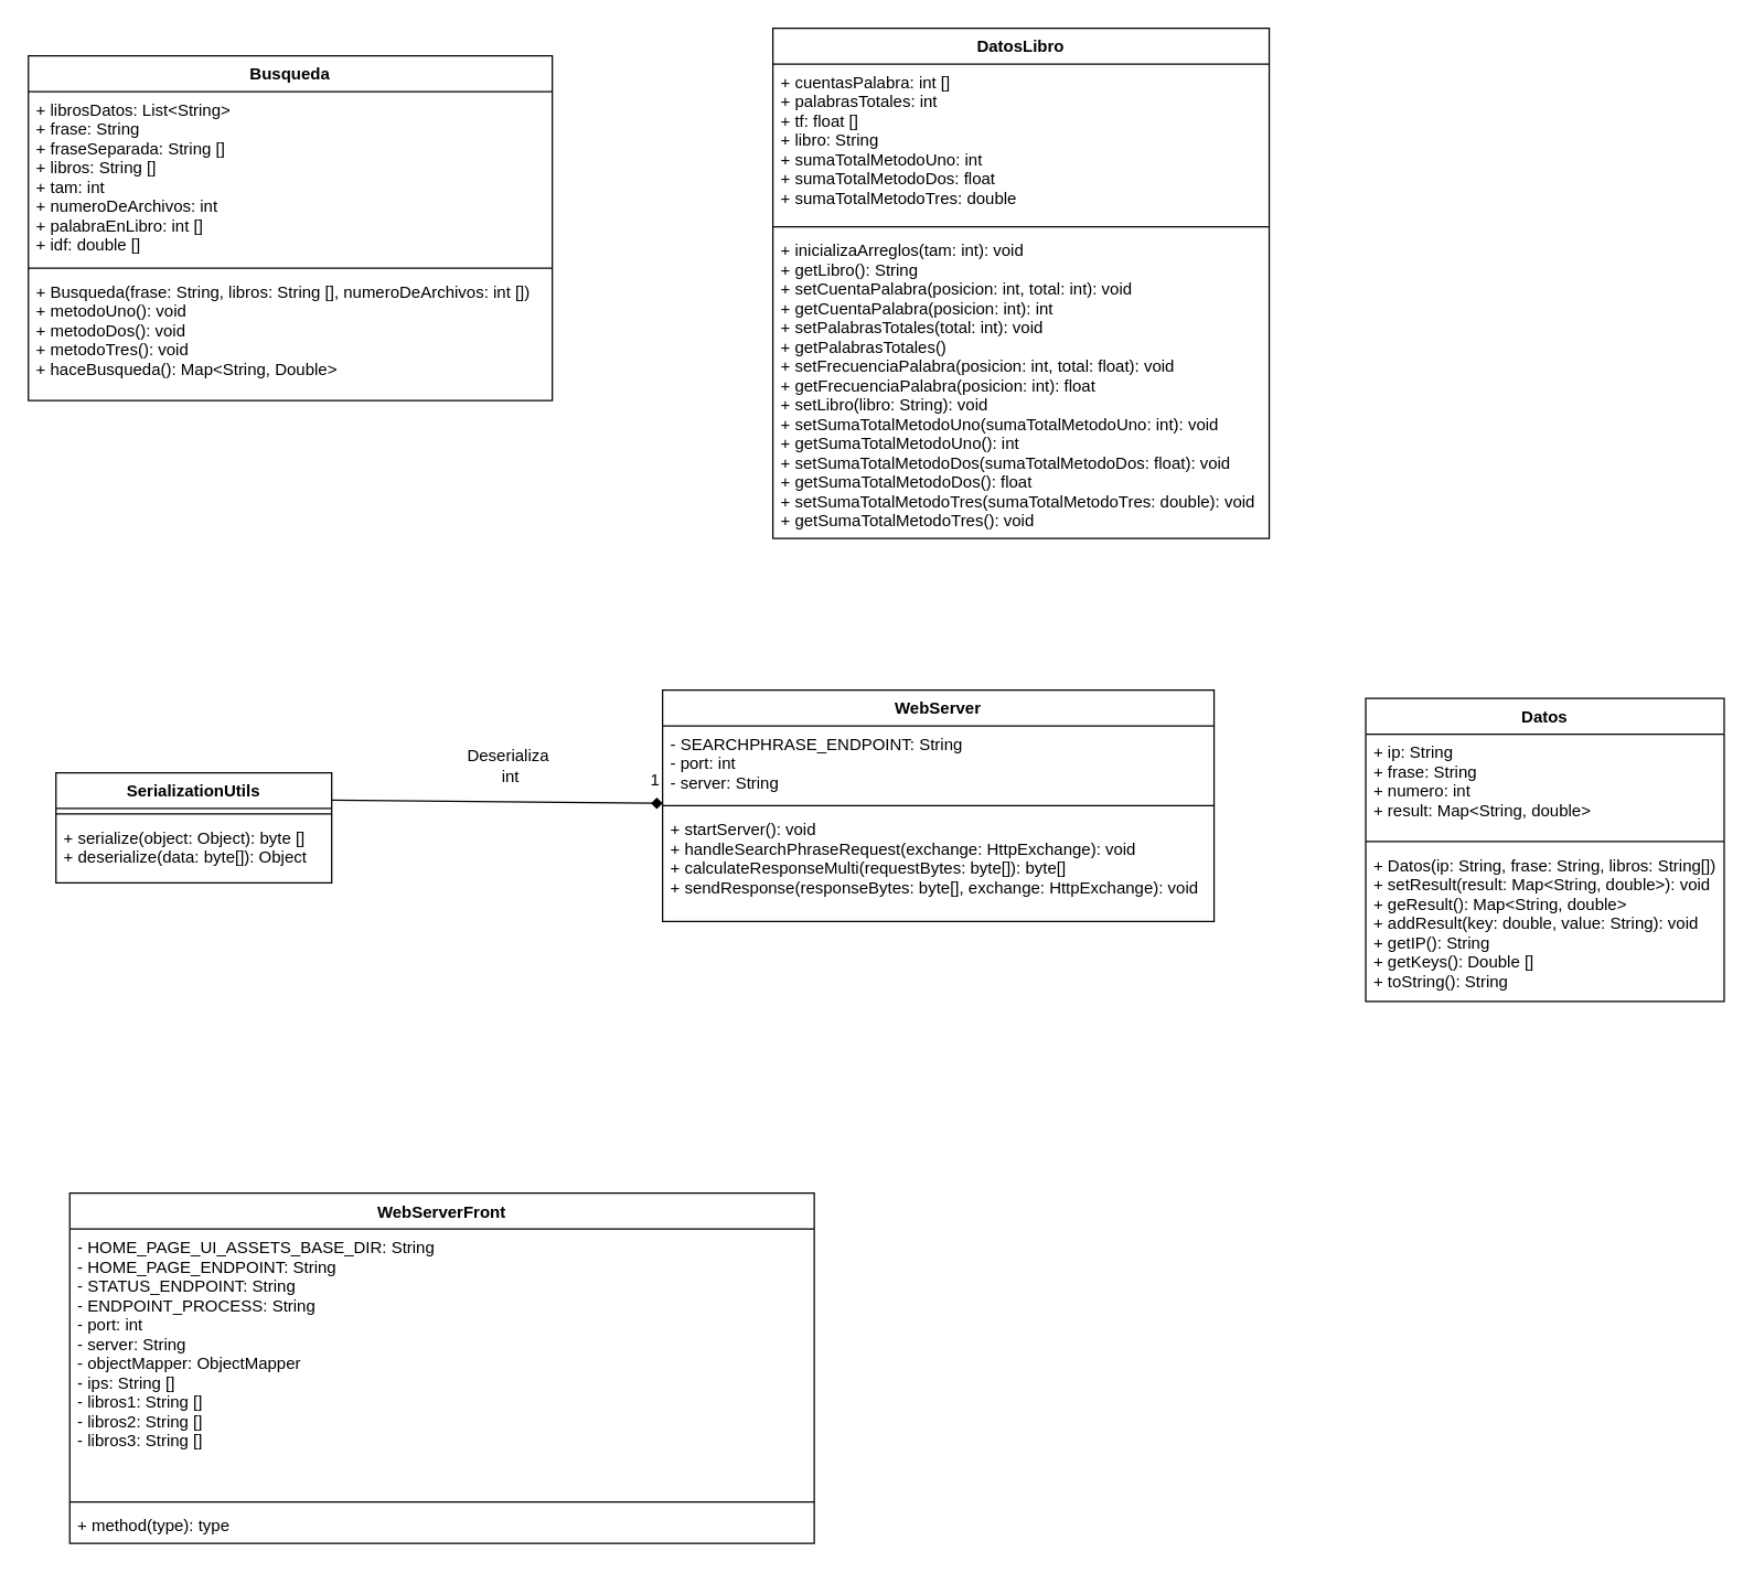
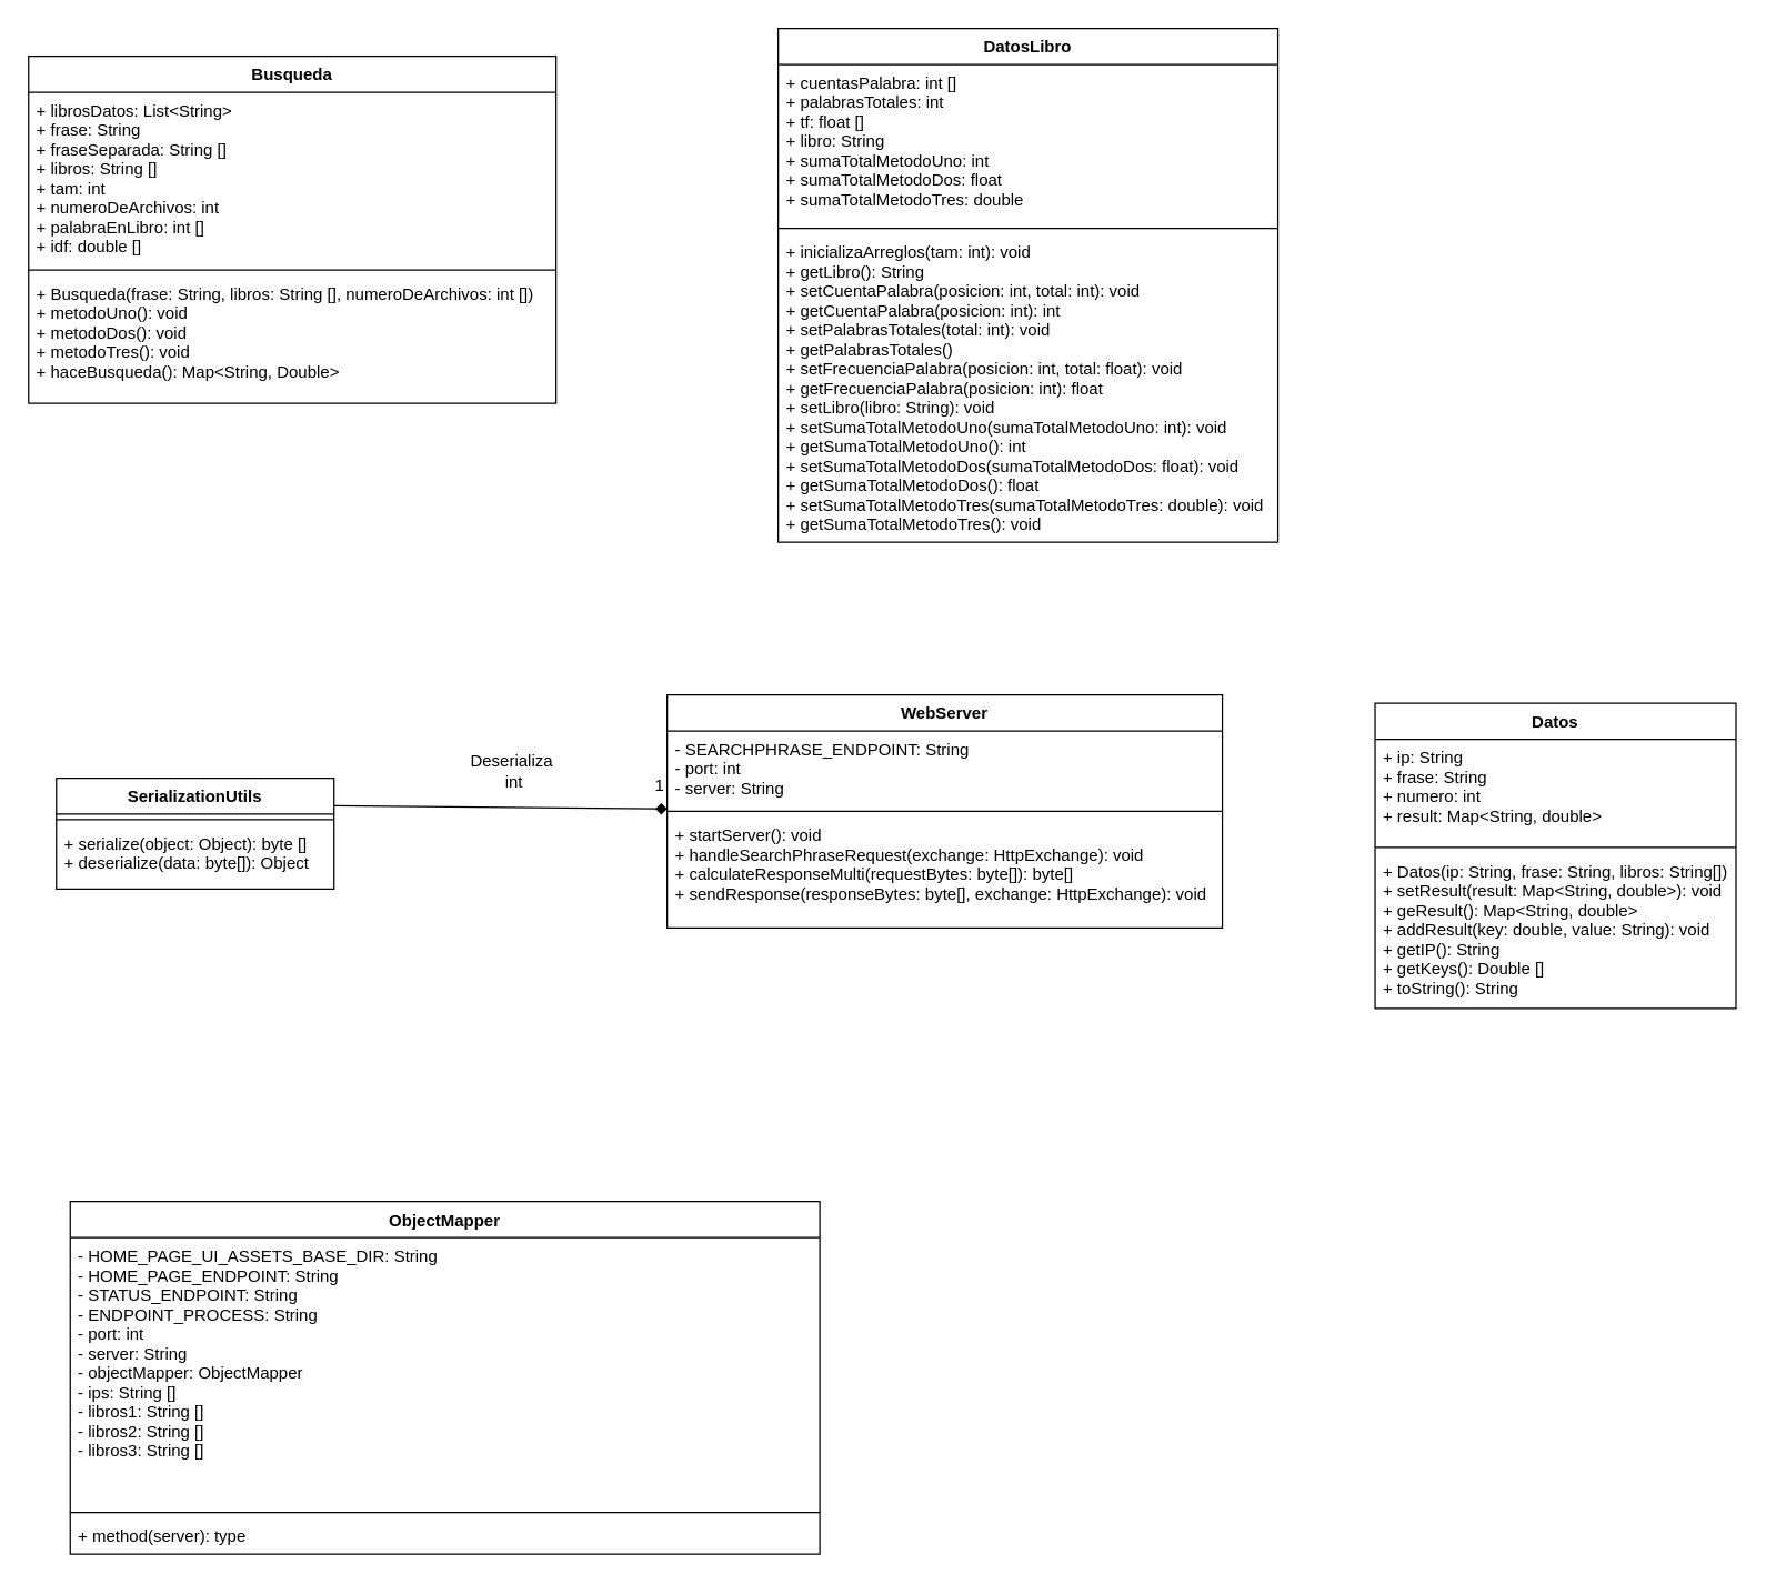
  <mxCell id="0" />
  <mxCell id="1" parent="0" />
  <mxCell id="2" value="Busqueda" style="swimlane;fontStyle=1;align=center;verticalAlign=top;childLayout=stackLayout;horizontal=1;startSize=26;horizontalStack=0;resizeParent=1;resizeParentMax=0;resizeLast=0;collapsible=1;marginBottom=0;" parent="1" vertex="1"><mxGeometry x="20" y="40" width="380" height="250" as="geometry" /></mxCell>
  <mxCell id="3" value="+ librosDatos: List&lt;String&gt;&#10;+ frase: String&#10;+ fraseSeparada: String []&#10;+ libros: String []&#10;+ tam: int&#10;+ numeroDeArchivos: int&#10;+ palabraEnLibro: int []&#10;+ idf: double []" style="text;strokeColor=none;fillColor=none;align=left;verticalAlign=top;spacingLeft=4;spacingRight=4;overflow=hidden;rotatable=0;points=[[0,0.5],[1,0.5]];portConstraint=eastwest;" parent="2" vertex="1"><mxGeometry y="26" width="380" height="124" as="geometry" /></mxCell>
  <mxCell id="4" value="" style="line;strokeWidth=1;fillColor=none;align=left;verticalAlign=middle;spacingTop=-1;spacingLeft=3;spacingRight=3;rotatable=0;labelPosition=right;points=[];portConstraint=eastwest;" parent="2" vertex="1"><mxGeometry y="150" width="380" height="8" as="geometry" /></mxCell>
  <mxCell id="5" value="+ Busqueda(frase: String, libros: String [], numeroDeArchivos: int [])&#10;+ metodoUno(): void&#10;+ metodoDos(): void&#10;+ metodoTres(): void&#10;+ haceBusqueda(): Map&lt;String, Double&gt;" style="text;strokeColor=none;fillColor=none;align=left;verticalAlign=top;spacingLeft=4;spacingRight=4;overflow=hidden;rotatable=0;points=[[0,0.5],[1,0.5]];portConstraint=eastwest;" parent="2" vertex="1"><mxGeometry y="158" width="380" height="92" as="geometry" /></mxCell>
  <mxCell id="6" value="DatosLibro" style="swimlane;fontStyle=1;align=center;verticalAlign=top;childLayout=stackLayout;horizontal=1;startSize=26;horizontalStack=0;resizeParent=1;resizeParentMax=0;resizeLast=0;collapsible=1;marginBottom=0;" parent="1" vertex="1"><mxGeometry x="560" y="20" width="360" height="370" as="geometry" /></mxCell>
  <mxCell id="7" value="+ cuentasPalabra: int []&#10;+ palabrasTotales: int&#10;+ tf: float []&#10;+ libro: String&#10;+ sumaTotalMetodoUno: int&#10;+ sumaTotalMetodoDos: float&#10;+ sumaTotalMetodoTres: double" style="text;strokeColor=none;fillColor=none;align=left;verticalAlign=top;spacingLeft=4;spacingRight=4;overflow=hidden;rotatable=0;points=[[0,0.5],[1,0.5]];portConstraint=eastwest;" parent="6" vertex="1"><mxGeometry y="26" width="360" height="114" as="geometry" /></mxCell>
  <mxCell id="8" value="" style="line;strokeWidth=1;fillColor=none;align=left;verticalAlign=middle;spacingTop=-1;spacingLeft=3;spacingRight=3;rotatable=0;labelPosition=right;points=[];portConstraint=eastwest;" parent="6" vertex="1"><mxGeometry y="140" width="360" height="8" as="geometry" /></mxCell>
  <mxCell id="9" value="+ inicializaArreglos(tam: int): void&#10;+ getLibro(): String&#10;+ setCuentaPalabra(posicion: int, total: int): void&#10;+ getCuentaPalabra(posicion: int): int&#10;+ setPalabrasTotales(total: int): void&#10;+ getPalabrasTotales()&#10;+ setFrecuenciaPalabra(posicion: int, total: float): void&#10;+ getFrecuenciaPalabra(posicion: int): float&#10;+ setLibro(libro: String): void&#10;+ setSumaTotalMetodoUno(sumaTotalMetodoUno: int): void&#10;+ getSumaTotalMetodoUno(): int&#10;+ setSumaTotalMetodoDos(sumaTotalMetodoDos: float): void&#10;+ getSumaTotalMetodoDos(): float&#10;+ setSumaTotalMetodoTres(sumaTotalMetodoTres: double): void&#10;+ getSumaTotalMetodoTres(): void" style="text;strokeColor=none;fillColor=none;align=left;verticalAlign=top;spacingLeft=4;spacingRight=4;overflow=hidden;rotatable=0;points=[[0,0.5],[1,0.5]];portConstraint=eastwest;" parent="6" vertex="1"><mxGeometry y="148" width="360" height="222" as="geometry" /></mxCell>
  <mxCell id="10" value="SerializationUtils" style="swimlane;fontStyle=1;align=center;verticalAlign=top;childLayout=stackLayout;horizontal=1;startSize=26;horizontalStack=0;resizeParent=1;resizeParentMax=0;resizeLast=0;collapsible=1;marginBottom=0;" parent="1" vertex="1"><mxGeometry x="40" y="560" width="200" height="80" as="geometry" /></mxCell>
  <mxCell id="11" value="" style="line;strokeWidth=1;fillColor=none;align=left;verticalAlign=middle;spacingTop=-1;spacingLeft=3;spacingRight=3;rotatable=0;labelPosition=right;points=[];portConstraint=eastwest;" parent="10" vertex="1"><mxGeometry y="26" width="200" height="8" as="geometry" /></mxCell>
  <mxCell id="12" value="+ serialize(object: Object): byte []&#10;+ deserialize(data: byte[]): Object" style="text;strokeColor=none;fillColor=none;align=left;verticalAlign=top;spacingLeft=4;spacingRight=4;overflow=hidden;rotatable=0;points=[[0,0.5],[1,0.5]];portConstraint=eastwest;" parent="10" vertex="1"><mxGeometry y="34" width="200" height="46" as="geometry" /></mxCell>
  <mxCell id="13" value="WebServer" style="swimlane;fontStyle=1;align=center;verticalAlign=top;childLayout=stackLayout;horizontal=1;startSize=26;horizontalStack=0;resizeParent=1;resizeParentMax=0;resizeLast=0;collapsible=1;marginBottom=0;" parent="1" vertex="1"><mxGeometry x="480" y="500" width="400" height="168" as="geometry" /></mxCell>
  <mxCell id="14" value="- SEARCHPHRASE_ENDPOINT: String&#10;- port: int&#10;- server: String" style="text;strokeColor=none;fillColor=none;align=left;verticalAlign=top;spacingLeft=4;spacingRight=4;overflow=hidden;rotatable=0;points=[[0,0.5],[1,0.5]];portConstraint=eastwest;" parent="13" vertex="1"><mxGeometry y="26" width="400" height="54" as="geometry" /></mxCell>
  <mxCell id="15" value="" style="line;strokeWidth=1;fillColor=none;align=left;verticalAlign=middle;spacingTop=-1;spacingLeft=3;spacingRight=3;rotatable=0;labelPosition=right;points=[];portConstraint=eastwest;" parent="13" vertex="1"><mxGeometry y="80" width="400" height="8" as="geometry" /></mxCell>
  <mxCell id="16" value="+ startServer(): void&#10;+ handleSearchPhraseRequest(exchange: HttpExchange): void&#10;+ calculateResponseMulti(requestBytes: byte[]): byte[]&#10;+ sendResponse(responseBytes: byte[], exchange: HttpExchange): void" style="text;strokeColor=none;fillColor=none;align=left;verticalAlign=top;spacingLeft=4;spacingRight=4;overflow=hidden;rotatable=0;points=[[0,0.5],[1,0.5]];portConstraint=eastwest;" parent="13" vertex="1"><mxGeometry y="88" width="400" height="80" as="geometry" /></mxCell>
  <mxCell id="17" value="" style="endArrow=diamond;html=1;rounded=0;exitX=1;exitY=0.25;exitDx=0;exitDy=0;" parent="1" source="10" target="13" edge="1"><mxGeometry width="50" height="50" relative="1" as="geometry"><mxPoint x="330" y="610" as="sourcePoint" /><mxPoint x="380" y="560" as="targetPoint" /></mxGeometry></mxCell>
  <mxCell id="18" value="Deserializa&amp;nbsp; int" style="text;html=1;strokeColor=none;fillColor=none;align=center;verticalAlign=middle;whiteSpace=wrap;rounded=0;" parent="1" vertex="1"><mxGeometry x="340" y="540" width="60" height="30" as="geometry" /></mxCell>
  <mxCell id="19" value="1" style="text;html=1;strokeColor=none;fillColor=none;align=center;verticalAlign=middle;whiteSpace=wrap;rounded=0;" parent="1" vertex="1"><mxGeometry x="460" y="551" width="30" height="29" as="geometry" /></mxCell>
  <mxCell id="20" value="Datos" style="swimlane;fontStyle=1;align=center;verticalAlign=top;childLayout=stackLayout;horizontal=1;startSize=26;horizontalStack=0;resizeParent=1;resizeParentMax=0;resizeLast=0;collapsible=1;marginBottom=0;" parent="1" vertex="1"><mxGeometry x="990" y="506" width="260" height="220" as="geometry" /></mxCell>
  <mxCell id="21" value="+ ip: String&#10;+ frase: String&#10;+ numero: int &#10;+ result: Map&lt;String, double&gt;" style="text;strokeColor=none;fillColor=none;align=left;verticalAlign=top;spacingLeft=4;spacingRight=4;overflow=hidden;rotatable=0;points=[[0,0.5],[1,0.5]];portConstraint=eastwest;" parent="20" vertex="1"><mxGeometry y="26" width="260" height="74" as="geometry" /></mxCell>
  <mxCell id="22" value="" style="line;strokeWidth=1;fillColor=none;align=left;verticalAlign=middle;spacingTop=-1;spacingLeft=3;spacingRight=3;rotatable=0;labelPosition=right;points=[];portConstraint=eastwest;" parent="20" vertex="1"><mxGeometry y="100" width="260" height="8" as="geometry" /></mxCell>
  <mxCell id="23" value="+ Datos(ip: String, frase: String, libros: String[])&#10;+ setResult(result: Map&lt;String, double&gt;): void&#10;+ geResult(): Map&lt;String, double&gt;&#10;+ addResult(key: double, value: String): void&#10;+ getIP(): String&#10;+ getKeys(): Double []&#10;+ toString(): String" style="text;strokeColor=none;fillColor=none;align=left;verticalAlign=top;spacingLeft=4;spacingRight=4;overflow=hidden;rotatable=0;points=[[0,0.5],[1,0.5]];portConstraint=eastwest;" parent="20" vertex="1"><mxGeometry y="108" width="260" height="112" as="geometry" /></mxCell>
- <mxCell id="24" value="WebServerFront" style="swimlane;fontStyle=1;align=center;verticalAlign=top;childLayout=stackLayout;horizontal=1;startSize=26;horizontalStack=0;resizeParent=1;resizeParentMax=0;resizeLast=0;collapsible=1;marginBottom=0;" parent="1" vertex="1"><mxGeometry x="50" y="865" width="540" height="254" as="geometry" /></mxCell>
+ <mxCell id="24" value="ObjectMapper" style="swimlane;fontStyle=1;align=center;verticalAlign=top;childLayout=stackLayout;horizontal=1;startSize=26;horizontalStack=0;resizeParent=1;resizeParentMax=0;resizeLast=0;collapsible=1;marginBottom=0;" parent="1" vertex="1"><mxGeometry x="50" y="865" width="540" height="254" as="geometry" /></mxCell>
  <mxCell id="25" value="- HOME_PAGE_UI_ASSETS_BASE_DIR: String&#10;- HOME_PAGE_ENDPOINT: String&#10;- STATUS_ENDPOINT: String&#10;- ENDPOINT_PROCESS: String&#10;- port: int&#10;- server: String&#10;- objectMapper: ObjectMapper&#10;- ips: String []&#10;- libros1: String []&#10;- libros2: String []&#10;- libros3: String []" style="text;strokeColor=none;fillColor=none;align=left;verticalAlign=top;spacingLeft=4;spacingRight=4;overflow=hidden;rotatable=0;points=[[0,0.5],[1,0.5]];portConstraint=eastwest;" parent="24" vertex="1"><mxGeometry y="26" width="540" height="194" as="geometry" /></mxCell>
  <mxCell id="26" value="" style="line;strokeWidth=1;fillColor=none;align=left;verticalAlign=middle;spacingTop=-1;spacingLeft=3;spacingRight=3;rotatable=0;labelPosition=right;points=[];portConstraint=eastwest;" parent="24" vertex="1"><mxGeometry y="220" width="540" height="8" as="geometry" /></mxCell>
- <mxCell id="27" value="+ method(type): type" style="text;strokeColor=none;fillColor=none;align=left;verticalAlign=top;spacingLeft=4;spacingRight=4;overflow=hidden;rotatable=0;points=[[0,0.5],[1,0.5]];portConstraint=eastwest;" parent="24" vertex="1"><mxGeometry y="228" width="540" height="26" as="geometry" /></mxCell>
+ <mxCell id="27" value="+ method(server): type" style="text;strokeColor=none;fillColor=none;align=left;verticalAlign=top;spacingLeft=4;spacingRight=4;overflow=hidden;rotatable=0;points=[[0,0.5],[1,0.5]];portConstraint=eastwest;" parent="24" vertex="1"><mxGeometry y="228" width="540" height="26" as="geometry" /></mxCell>
